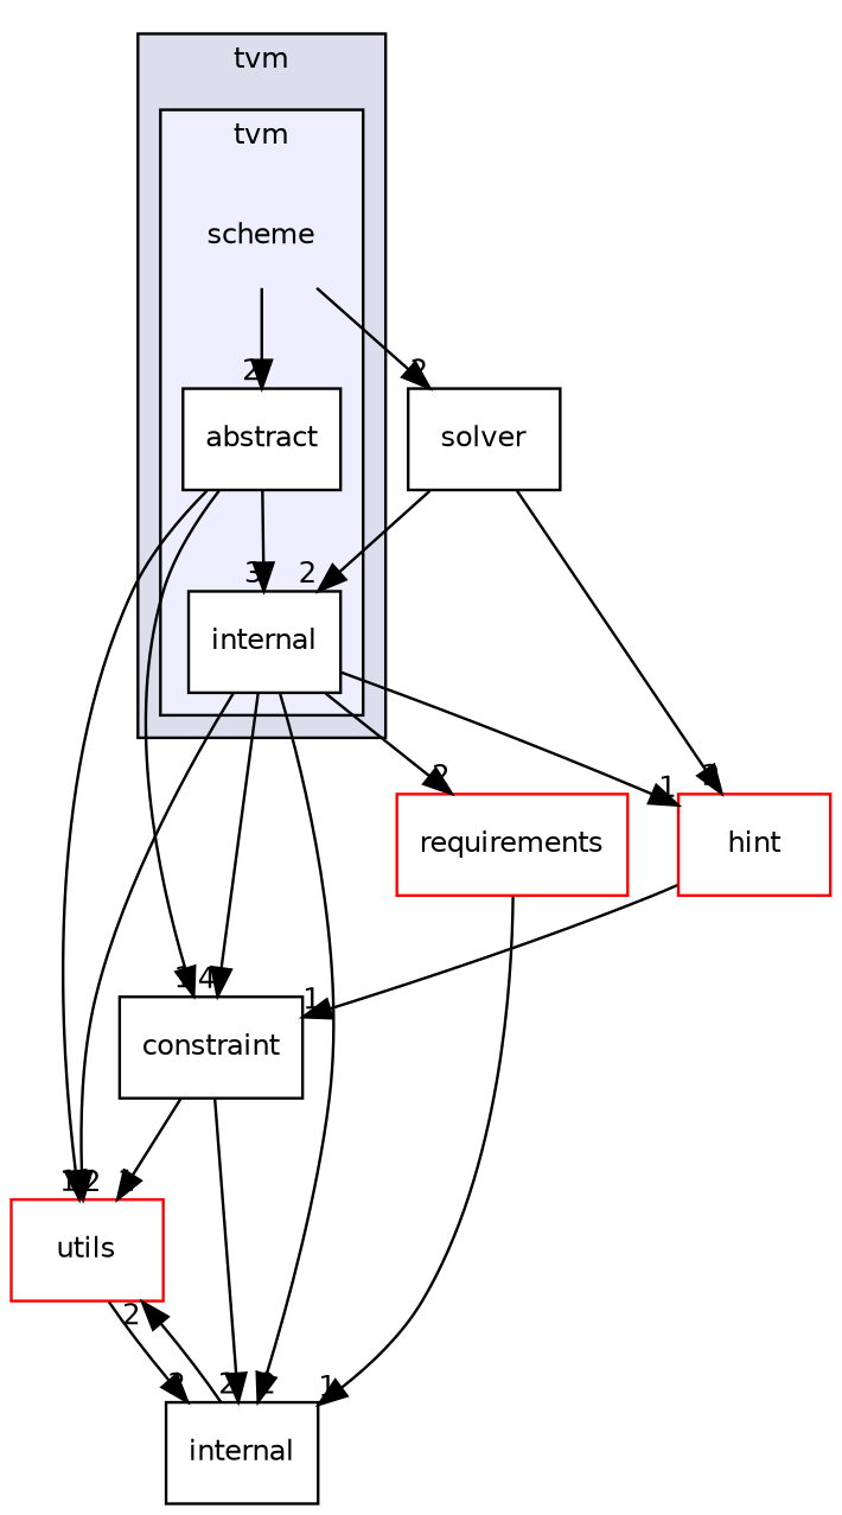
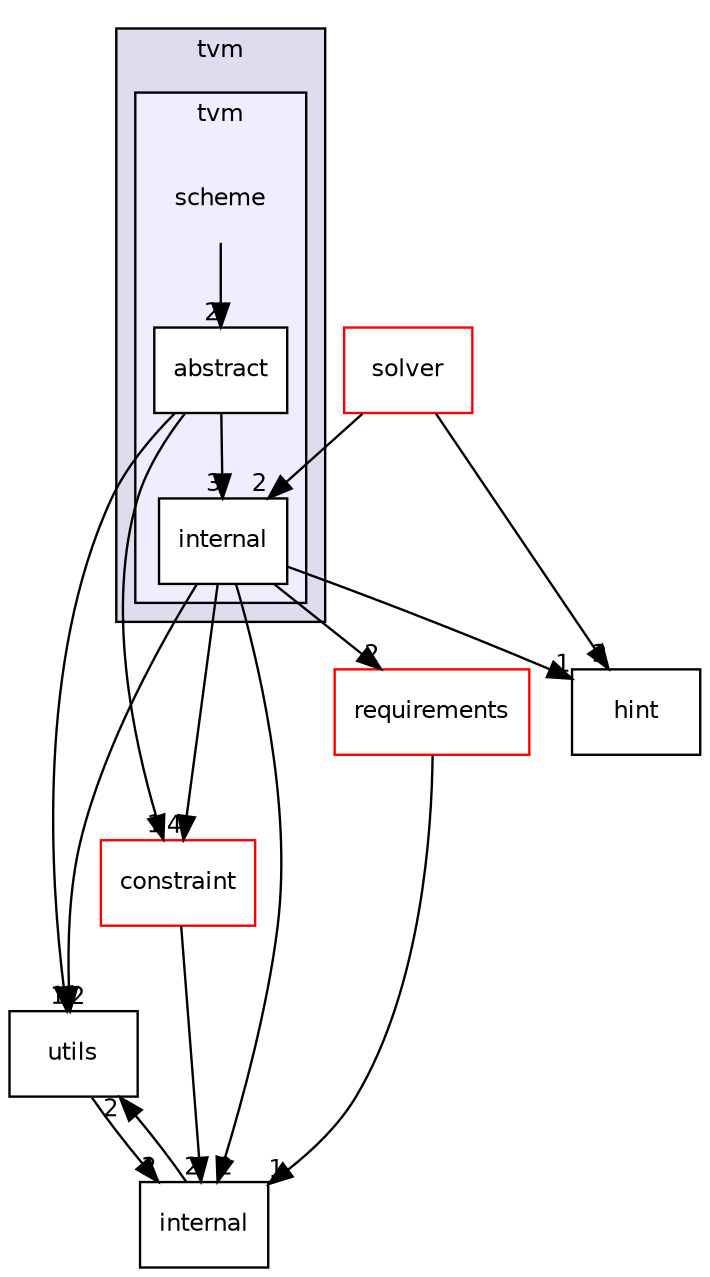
  digraph {
    compound=true
    node [color=red fontname=Helvetica fontsize=10 shape=box fillcolor=white style=filled]
    edge [headlabel=2 labeldistance=1.5 labelfontname=Helvetica labelfontsize=10]
    n1 [label=scheme shape=plaintext fillcolor="" style=""]
    n2 [color=black label=abstract]
    n3 [color=black label=internal]
-   n4 [color=black label=solver]
-   n5 [label=utils]
-   n6 [color=black label=constraint]
+   n4 [label=solver]
+   n5 [color=black label=utils]
+   n6 [label=constraint]
    n7 [label=internal color="" fillcolor="" style=""]
    n8 [label=requirements]
-   n9 [label=hint]
+   n9 [color=black label=hint]
    subgraph cluster_1 {
      bgcolor="#ddddee"
      fontname=Helvetica
      fontsize=10
      label=tvm
      pencolor=black
      subgraph cluster_2 {
        bgcolor="#eeeeff"
        fontname=Helvetica
        fontsize=10
        label=tvm
        pencolor=black
        n1
        n2
        n3
      }
    }
    n1 -> n2
-   n1 -> n4
    n2 -> n3 [headlabel=3]
    n2 -> n5 [headlabel=1]
    n2 -> n6 [headlabel=1]
    n3 -> n5
    n3 -> n6 [headlabel=4]
    n3 -> n7
    n3 -> n8
    n3 -> n9 [headlabel=1]
    n4 -> n3
    n4 -> n9
    n5 -> n7
-   n6 -> n5 [headlabel=1]
    n6 -> n7
    n7 -> n5
    n8 -> n7 [headlabel=1]
-   n9 -> n6 [headlabel=1]
  }
